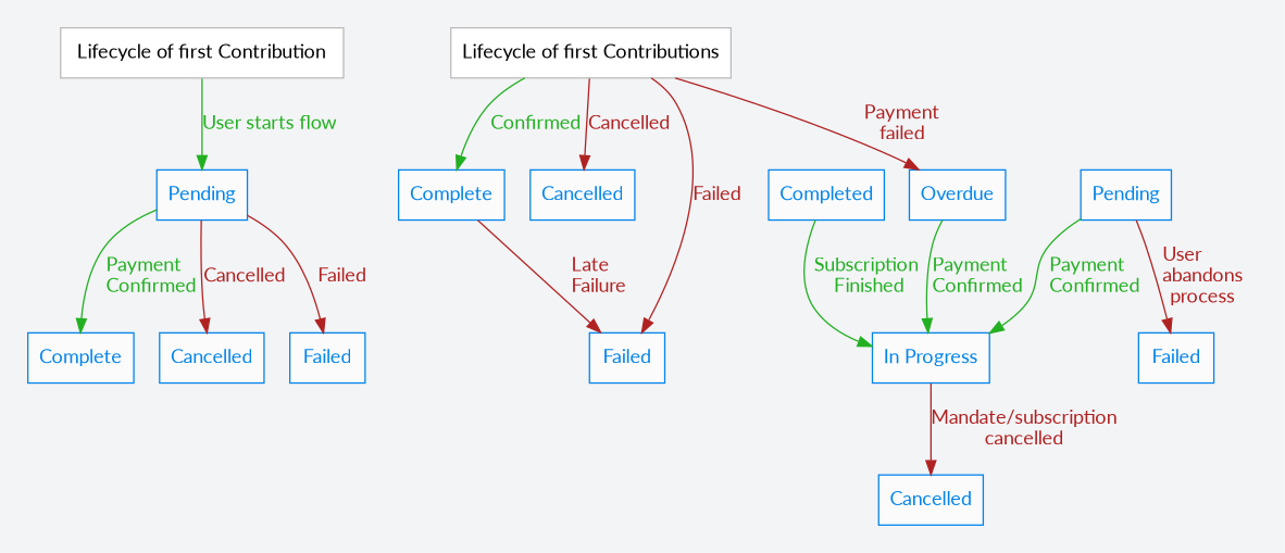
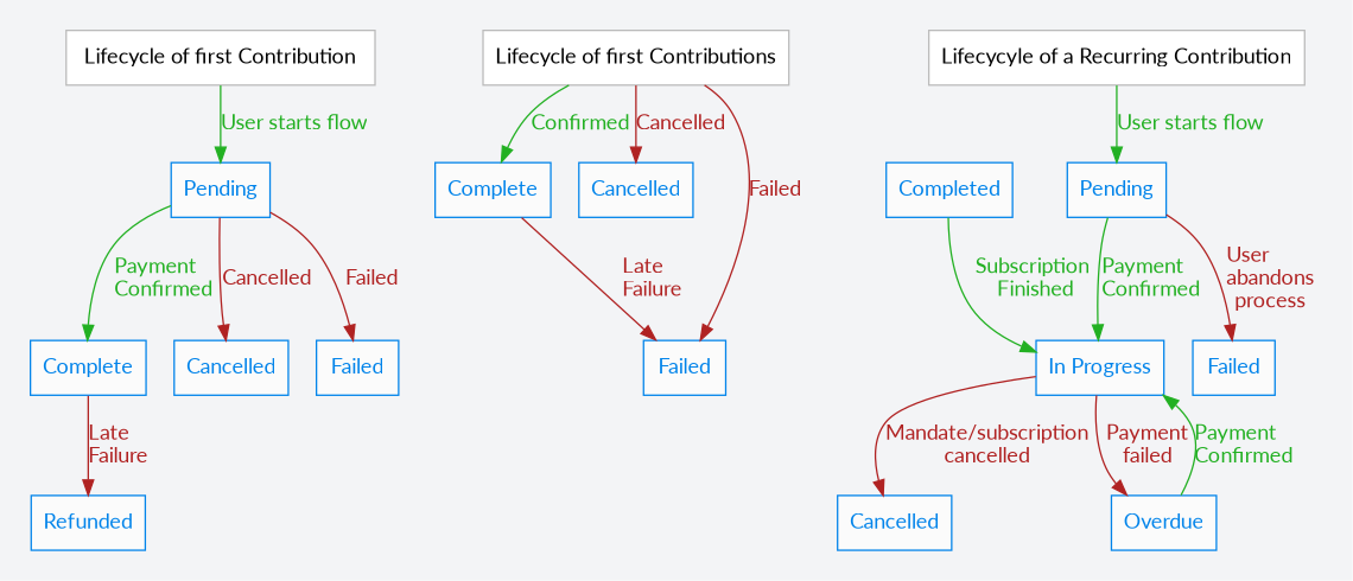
  digraph {
    bgcolor="#f3f4f6"
    fontname=Lato
    node [color="#0284ea" fillcolor="#fbfbfb" fontname=Lato shape=rectangle style=filled fontcolor="#0284ea"]
    edge [color="#b02222" fontcolor="#b02222" fontname=Lato]
    n1 [color="#bbbbbb" fillcolor="#ffffff" label=" Lifecycle of first Contribution " fontcolor=""]
    n2 [label=Pending]
    n3 [label=Complete]
    n4 [label=Cancelled]
    n5 [label=Failed]
+   n6 [label=Refunded]
    n7 [color="#bbbbbb" fillcolor="#ffffff" label="Lifecycle of first Contributions" fontcolor=""]
    n8 [label=Complete]
    n9 [label=Cancelled]
    n10 [label=Failed]
+   n11 [color="#bbbbbb" fillcolor="#ffffff" label="Lifecycyle of a Recurring Contribution" fontcolor=""]
    n12 [label=Pending]
    n13 [label="In Progress"]
    n14 [label=Failed]
    n15 [label=Cancelled]
    n16 [label=Overdue]
    n17 [label=Completed]
    subgraph cluster_1 {
      color="#f3f4f6"
      n1
      n2
      n3
      n4
      n5
+     n6
    }
    subgraph cluster_2 {
      color="#f3f4f6"
      n7
      n8
      n9
      n10
    }
    subgraph cluster_3 {
      color="#f3f4f6"
+     n11
      n12
      n13
      n14
      n15
      n16
      n17
    }
    n1 -> n2 [color="#22b022" fontcolor="#22b022" label="User starts flow"]
    n2 -> n3 [color="#22b022" fontcolor="#22b022" label="Payment\lConfirmed"]
    n2 -> n4 [label=Cancelled]
    n2 -> n5 [label=Failed]
+   n3 -> n6 [label="Late\lFailure"]
    n7 -> n8 [color="#22b022" fontcolor="#22b022" label=Confirmed]
    n7 -> n9 [label=Cancelled]
    n7 -> n10 [label=Failed]
    n8 -> n10 [label="Late\lFailure"]
+   n11 -> n12 [color="#22b022" fontcolor="#22b022" label="User starts flow"]
    n12 -> n13 [color="#22b022" fontcolor="#22b022" label="Payment\lConfirmed"]
    n12 -> n14 [label="User\labandons\lprocess"]
    n13 -> n15 [label="Mandate/subscription\lcancelled"]
-   n7 -> n16 [label="Payment\lfailed"]
+   n13 -> n16 [label="Payment\lfailed"]
    n16 -> n13 [color="#22b022" fontcolor="#22b022" label="Payment\lConfirmed"]
    n17 -> n13 [color="#22b022" fontcolor="#22b022" label="Subscription\l Finished"]
  }
